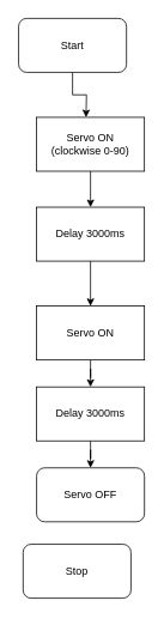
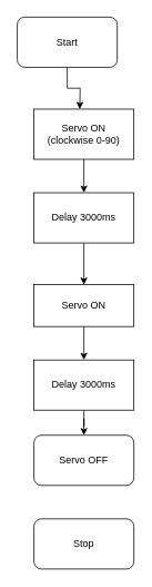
  <mxCell id="0" />
  <mxCell id="1" parent="0" />
  <mxCell id="2" value="" style="edgeStyle=orthogonalEdgeStyle;rounded=0;orthogonalLoop=1;jettySize=auto;html=1;" parent="1" source="3" edge="1"><mxGeometry relative="1" as="geometry"><mxPoint x="95" y="130" as="targetPoint" /></mxGeometry></mxCell>
  <mxCell id="3" value="Start" style="rounded=1;whiteSpace=wrap;html=1;" parent="1" vertex="1"><mxGeometry x="20" y="20" width="120" height="60" as="geometry" /></mxCell>
  <mxCell id="4" value="" style="edgeStyle=orthogonalEdgeStyle;rounded=0;orthogonalLoop=1;jettySize=auto;html=1;" parent="1" source="5" edge="1"><mxGeometry relative="1" as="geometry"><mxPoint x="100" y="230" as="targetPoint" /></mxGeometry></mxCell>
  <mxCell id="5" value="Servo ON&lt;br&gt;(clockwise 0-90)" style="rounded=0;whiteSpace=wrap;html=1;" parent="1" vertex="1"><mxGeometry x="40" y="130" width="120" height="60" as="geometry" /></mxCell>
  <mxCell id="6" value="" style="edgeStyle=orthogonalEdgeStyle;rounded=0;orthogonalLoop=1;jettySize=auto;html=1;" edge="1" parent="1" source="7" target="13"><mxGeometry relative="1" as="geometry" /></mxCell>
- <mxCell id="7" value="Servo ON" style="rounded=0;whiteSpace=wrap;html=1;" parent="1" vertex="1"><mxGeometry x="40" y="340" width="120" height="60" as="geometry" /></mxCell>
+ <mxCell id="7" value="Servo ON" style="rounded=0;whiteSpace=wrap;html=1;" parent="1" vertex="1"><mxGeometry x="40" y="340" width="120" height="50" as="geometry" /></mxCell>
  <mxCell id="8" value="Servo OFF" style="whiteSpace=wrap;html=1;rounded=1;" parent="1" vertex="1"><mxGeometry x="40" y="520" width="120" height="60" as="geometry" /></mxCell>
- <mxCell id="9" value="Stop" style="rounded=1;whiteSpace=wrap;html=1;" parent="1" vertex="1"><mxGeometry x="25" y="605" width="120" height="60" as="geometry" /></mxCell>
+ <mxCell id="9" value="Stop" style="rounded=1;whiteSpace=wrap;html=1;" parent="1" vertex="1"><mxGeometry x="40" y="620" width="120" height="60" as="geometry" /></mxCell>
  <mxCell id="10" value="" style="edgeStyle=orthogonalEdgeStyle;rounded=0;orthogonalLoop=1;jettySize=auto;html=1;" edge="1" parent="1" source="11" target="7"><mxGeometry relative="1" as="geometry" /></mxCell>
  <mxCell id="11" value="Delay 3000ms" style="rounded=0;whiteSpace=wrap;html=1;" vertex="1" parent="1"><mxGeometry x="40" y="230" width="120" height="60" as="geometry" /></mxCell>
  <mxCell id="12" value="" style="edgeStyle=orthogonalEdgeStyle;rounded=0;orthogonalLoop=1;jettySize=auto;html=1;" edge="1" parent="1" source="13" target="8"><mxGeometry relative="1" as="geometry" /></mxCell>
  <mxCell id="13" value="Delay 3000ms" style="rounded=0;whiteSpace=wrap;html=1;" vertex="1" parent="1"><mxGeometry x="40" y="430" width="120" height="60" as="geometry" /></mxCell>
